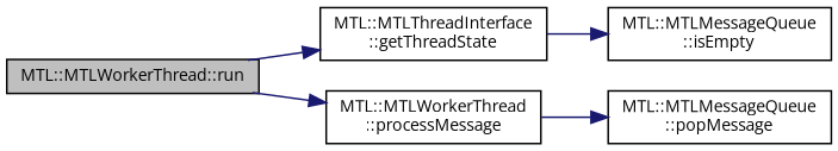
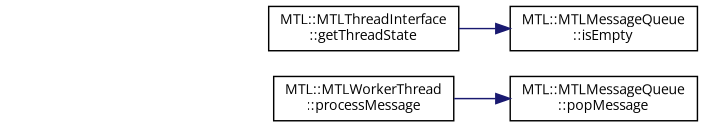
  digraph {
    fontname="Open Sans"
    rankdir=LR
    node [color=black fillcolor=white fontname="Open Sans" fontsize=10 shape=record style=filled]
    edge [color=midnightblue fontname="Open Sans" fontsize=10 labelfontname=Helvetica labelfontsize=10 style=solid]
-   n1 [fillcolor=grey75 fontcolor=black height=0.2 label="MTL::MTLWorkerThread::run" width=0.4]
    n2 [height=0.2 label="MTL::MTLThreadInterface\l::getThreadState" width=0.4]
    n3 [height=0.2 label="MTL::MTLWorkerThread\l::processMessage" width=0.4]
    n4 [height=0.2 label="MTL::MTLMessageQueue\l::isEmpty" width=0.4]
    n5 [height=0.2 label="MTL::MTLMessageQueue\l::popMessage" width=0.4]
-   n1 -> n2
-   n1 -> n3
    n2 -> n4
    n3 -> n5
  }
